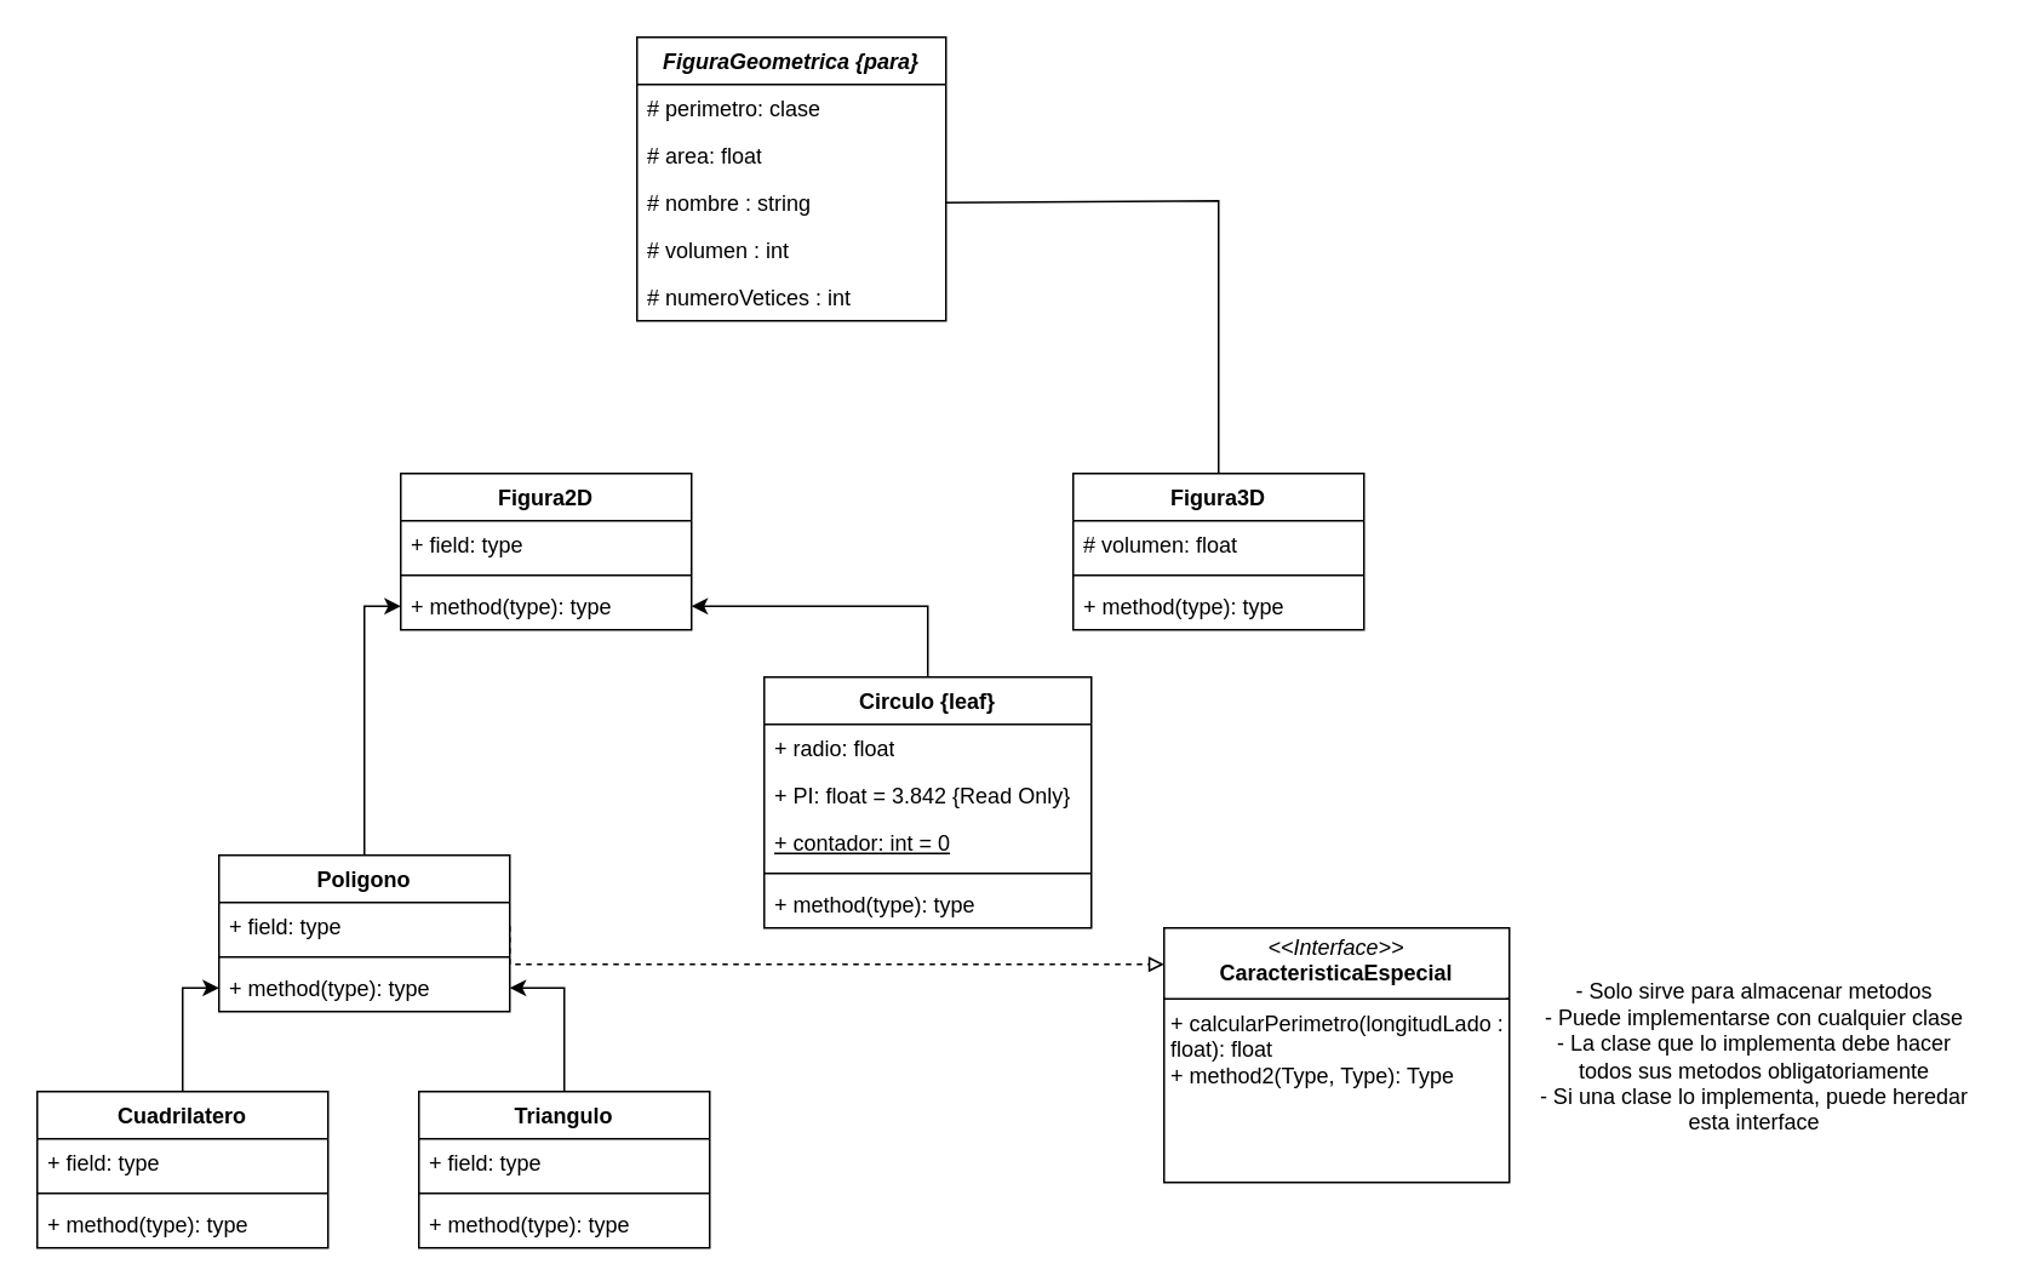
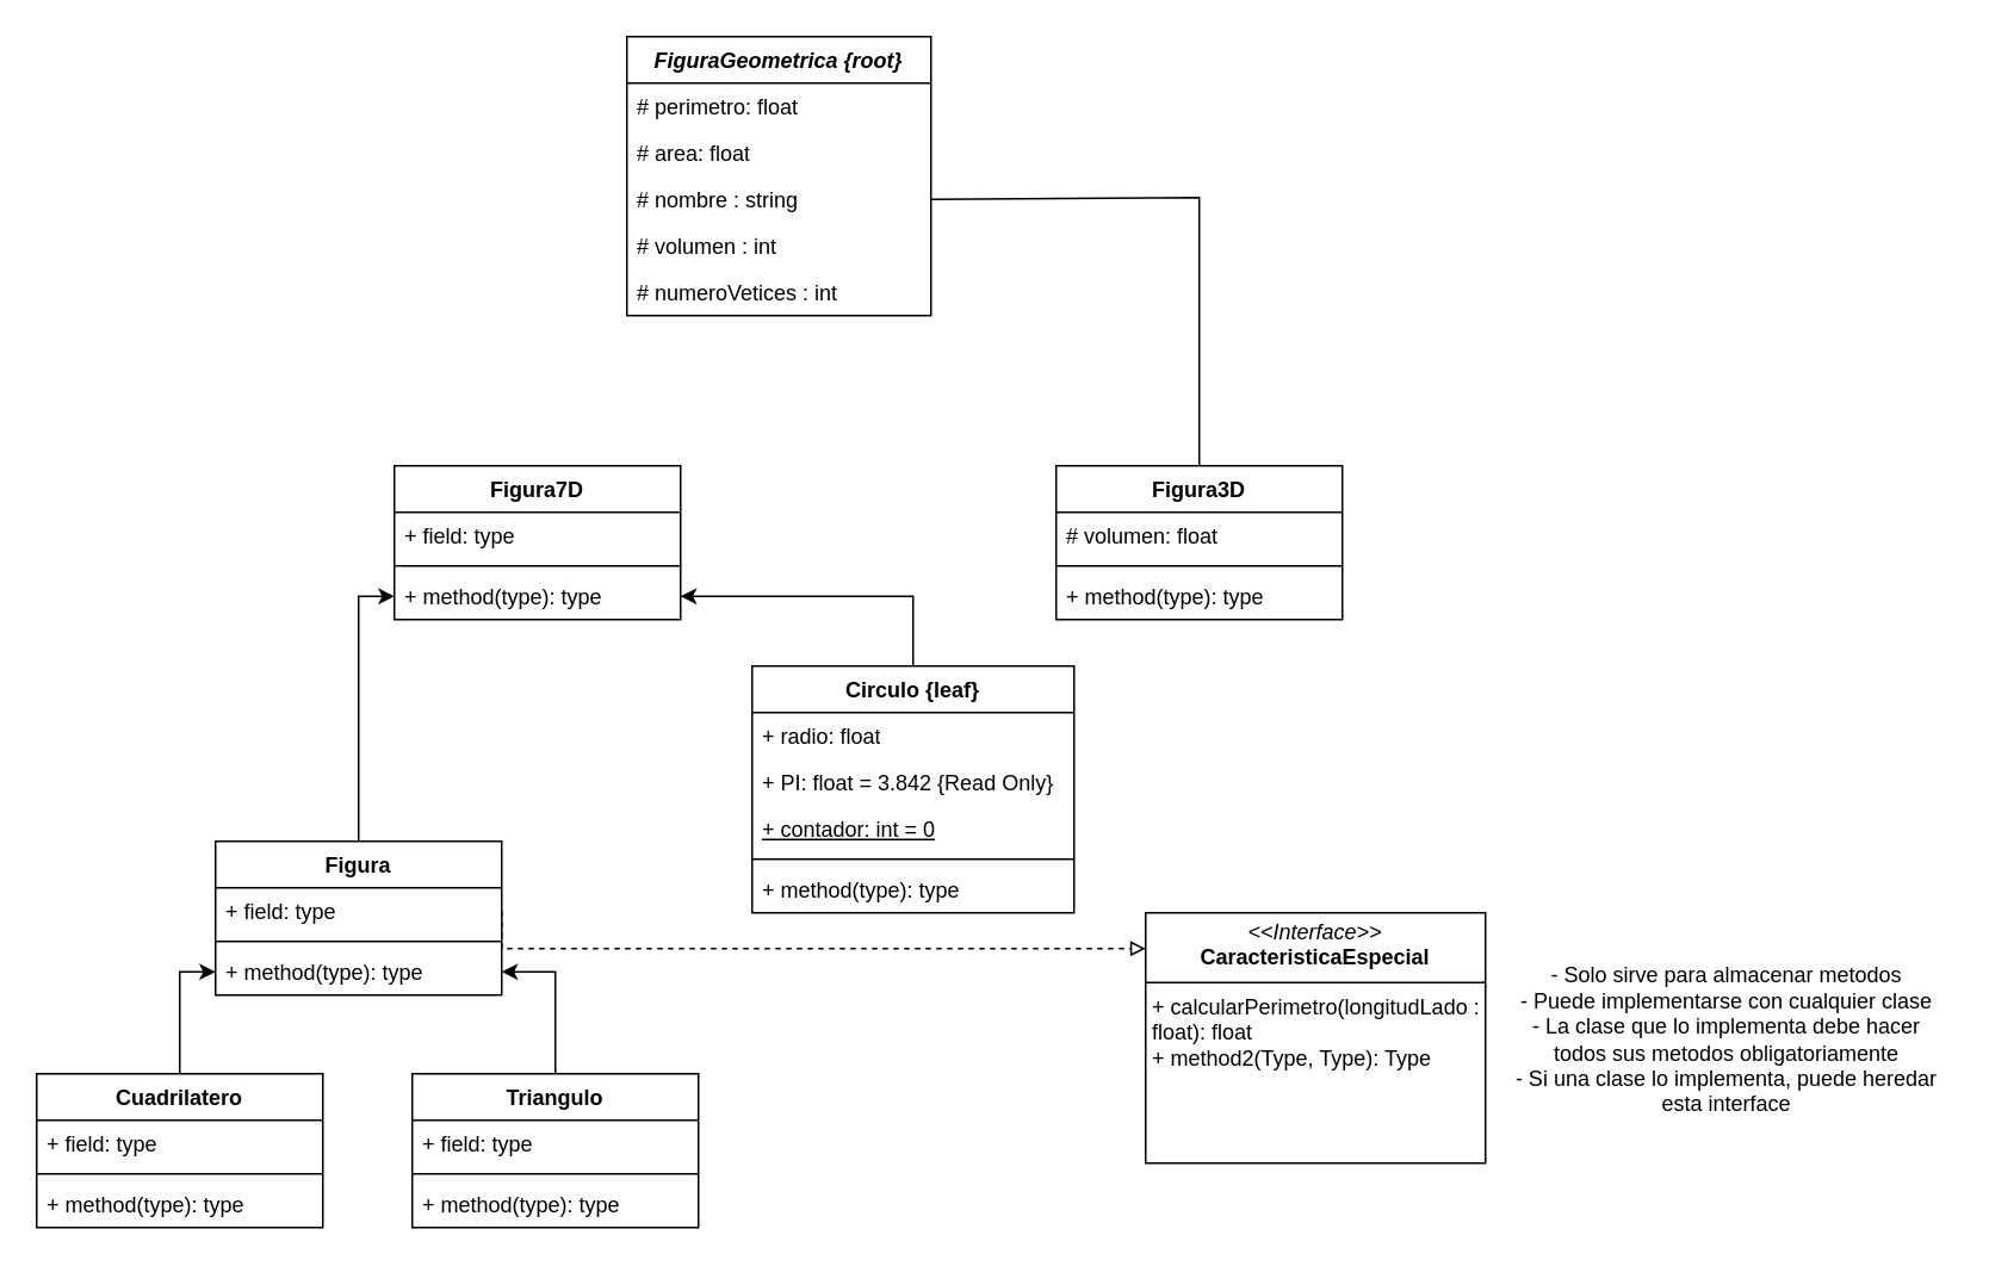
  <mxCell id="0" />
  <mxCell id="1" parent="0" />
- <mxCell id="2" value="&lt;i&gt;FiguraGeometrica {para}&lt;/i&gt;" style="swimlane;fontStyle=1;align=center;verticalAlign=top;childLayout=stackLayout;horizontal=1;startSize=26;horizontalStack=0;resizeParent=1;resizeParentMax=0;resizeLast=0;collapsible=1;marginBottom=0;whiteSpace=wrap;html=1;" vertex="1" parent="1"><mxGeometry x="350" y="20" width="170" height="156" as="geometry" /></mxCell>
- <mxCell id="3" value="# perimetro: clase" style="text;strokeColor=none;fillColor=none;align=left;verticalAlign=top;spacingLeft=4;spacingRight=4;overflow=hidden;rotatable=0;points=[[0,0.5],[1,0.5]];portConstraint=eastwest;whiteSpace=wrap;html=1;" vertex="1" parent="2"><mxGeometry y="26" width="170" height="26" as="geometry" /></mxCell>
+ <mxCell id="2" value="&lt;i&gt;FiguraGeometrica {root}&lt;/i&gt;" style="swimlane;fontStyle=1;align=center;verticalAlign=top;childLayout=stackLayout;horizontal=1;startSize=26;horizontalStack=0;resizeParent=1;resizeParentMax=0;resizeLast=0;collapsible=1;marginBottom=0;whiteSpace=wrap;html=1;" vertex="1" parent="1"><mxGeometry x="350" y="20" width="170" height="156" as="geometry" /></mxCell>
+ <mxCell id="3" value="# perimetro: float" style="text;strokeColor=none;fillColor=none;align=left;verticalAlign=top;spacingLeft=4;spacingRight=4;overflow=hidden;rotatable=0;points=[[0,0.5],[1,0.5]];portConstraint=eastwest;whiteSpace=wrap;html=1;" vertex="1" parent="2"><mxGeometry y="26" width="170" height="26" as="geometry" /></mxCell>
  <mxCell id="4" value="# area: float" style="text;strokeColor=none;fillColor=none;align=left;verticalAlign=top;spacingLeft=4;spacingRight=4;overflow=hidden;rotatable=0;points=[[0,0.5],[1,0.5]];portConstraint=eastwest;whiteSpace=wrap;html=1;" vertex="1" parent="2"><mxGeometry y="52" width="170" height="26" as="geometry" /></mxCell>
  <mxCell id="5" value="# nombre : string" style="text;strokeColor=none;fillColor=none;align=left;verticalAlign=top;spacingLeft=4;spacingRight=4;overflow=hidden;rotatable=0;points=[[0,0.5],[1,0.5]];portConstraint=eastwest;whiteSpace=wrap;html=1;" vertex="1" parent="2"><mxGeometry y="78" width="170" height="26" as="geometry" /></mxCell>
  <mxCell id="6" value="# volumen : int" style="text;strokeColor=none;fillColor=none;align=left;verticalAlign=top;spacingLeft=4;spacingRight=4;overflow=hidden;rotatable=0;points=[[0,0.5],[1,0.5]];portConstraint=eastwest;whiteSpace=wrap;html=1;" vertex="1" parent="2"><mxGeometry y="104" width="170" height="26" as="geometry" /></mxCell>
  <mxCell id="7" value="# numeroVetices : int" style="text;strokeColor=none;fillColor=none;align=left;verticalAlign=top;spacingLeft=4;spacingRight=4;overflow=hidden;rotatable=0;points=[[0,0.5],[1,0.5]];portConstraint=eastwest;whiteSpace=wrap;html=1;" vertex="1" parent="2"><mxGeometry y="130" width="170" height="26" as="geometry" /></mxCell>
- <mxCell id="8" value="Figura2D" style="swimlane;fontStyle=1;align=center;verticalAlign=top;childLayout=stackLayout;horizontal=1;startSize=26;horizontalStack=0;resizeParent=1;resizeParentMax=0;resizeLast=0;collapsible=1;marginBottom=0;whiteSpace=wrap;html=1;" vertex="1" parent="1"><mxGeometry x="220" y="260" width="160" height="86" as="geometry" /></mxCell>
+ <mxCell id="8" value="Figura7D" style="swimlane;fontStyle=1;align=center;verticalAlign=top;childLayout=stackLayout;horizontal=1;startSize=26;horizontalStack=0;resizeParent=1;resizeParentMax=0;resizeLast=0;collapsible=1;marginBottom=0;whiteSpace=wrap;html=1;" vertex="1" parent="1"><mxGeometry x="220" y="260" width="160" height="86" as="geometry" /></mxCell>
  <mxCell id="9" value="+ field: type" style="text;strokeColor=none;fillColor=none;align=left;verticalAlign=top;spacingLeft=4;spacingRight=4;overflow=hidden;rotatable=0;points=[[0,0.5],[1,0.5]];portConstraint=eastwest;whiteSpace=wrap;html=1;" vertex="1" parent="8"><mxGeometry y="26" width="160" height="26" as="geometry" /></mxCell>
  <mxCell id="10" value="" style="line;strokeWidth=1;fillColor=none;align=left;verticalAlign=middle;spacingTop=-1;spacingLeft=3;spacingRight=3;rotatable=0;labelPosition=right;points=[];portConstraint=eastwest;strokeColor=inherit;" vertex="1" parent="8"><mxGeometry y="52" width="160" height="8" as="geometry" /></mxCell>
  <mxCell id="11" value="+ method(type): type" style="text;strokeColor=none;fillColor=none;align=left;verticalAlign=top;spacingLeft=4;spacingRight=4;overflow=hidden;rotatable=0;points=[[0,0.5],[1,0.5]];portConstraint=eastwest;whiteSpace=wrap;html=1;" vertex="1" parent="8"><mxGeometry y="60" width="160" height="26" as="geometry" /></mxCell>
  <mxCell id="12" style="edgeStyle=orthogonalEdgeStyle;rounded=0;orthogonalLoop=1;jettySize=auto;html=1;exitX=0.5;exitY=0;exitDx=0;exitDy=0;entryX=1;entryY=0.5;entryDx=0;entryDy=0;endArrow=none;endFill=0;" edge="1" parent="1" source="13" target="5"><mxGeometry relative="1" as="geometry"><mxPoint x="650" y="197" as="targetPoint" /><Array as="points"><mxPoint x="670" y="110" /></Array></mxGeometry></mxCell>
  <mxCell id="13" value="Figura3D" style="swimlane;fontStyle=1;align=center;verticalAlign=top;childLayout=stackLayout;horizontal=1;startSize=26;horizontalStack=0;resizeParent=1;resizeParentMax=0;resizeLast=0;collapsible=1;marginBottom=0;whiteSpace=wrap;html=1;" vertex="1" parent="1"><mxGeometry x="590" y="260" width="160" height="86" as="geometry" /></mxCell>
  <mxCell id="14" value="# volumen: float" style="text;strokeColor=none;fillColor=none;align=left;verticalAlign=top;spacingLeft=4;spacingRight=4;overflow=hidden;rotatable=0;points=[[0,0.5],[1,0.5]];portConstraint=eastwest;whiteSpace=wrap;html=1;" vertex="1" parent="13"><mxGeometry y="26" width="160" height="26" as="geometry" /></mxCell>
  <mxCell id="15" value="" style="line;strokeWidth=1;fillColor=none;align=left;verticalAlign=middle;spacingTop=-1;spacingLeft=3;spacingRight=3;rotatable=0;labelPosition=right;points=[];portConstraint=eastwest;strokeColor=inherit;" vertex="1" parent="13"><mxGeometry y="52" width="160" height="8" as="geometry" /></mxCell>
  <mxCell id="16" value="+ method(type): type" style="text;strokeColor=none;fillColor=none;align=left;verticalAlign=top;spacingLeft=4;spacingRight=4;overflow=hidden;rotatable=0;points=[[0,0.5],[1,0.5]];portConstraint=eastwest;whiteSpace=wrap;html=1;" vertex="1" parent="13"><mxGeometry y="60" width="160" height="26" as="geometry" /></mxCell>
  <mxCell id="17" style="edgeStyle=orthogonalEdgeStyle;rounded=0;orthogonalLoop=1;jettySize=auto;html=1;exitX=0.5;exitY=0;exitDx=0;exitDy=0;entryX=0;entryY=0.5;entryDx=0;entryDy=0;" edge="1" parent="1" source="18" target="11"><mxGeometry relative="1" as="geometry" /></mxCell>
- <mxCell id="18" value="Poligono" style="swimlane;fontStyle=1;align=center;verticalAlign=top;childLayout=stackLayout;horizontal=1;startSize=26;horizontalStack=0;resizeParent=1;resizeParentMax=0;resizeLast=0;collapsible=1;marginBottom=0;whiteSpace=wrap;html=1;" vertex="1" parent="1"><mxGeometry x="120" y="470" width="160" height="86" as="geometry" /></mxCell>
+ <mxCell id="18" value="Figura" style="swimlane;fontStyle=1;align=center;verticalAlign=top;childLayout=stackLayout;horizontal=1;startSize=26;horizontalStack=0;resizeParent=1;resizeParentMax=0;resizeLast=0;collapsible=1;marginBottom=0;whiteSpace=wrap;html=1;" vertex="1" parent="1"><mxGeometry x="120" y="470" width="160" height="86" as="geometry" /></mxCell>
  <mxCell id="19" value="+ field: type" style="text;strokeColor=none;fillColor=none;align=left;verticalAlign=top;spacingLeft=4;spacingRight=4;overflow=hidden;rotatable=0;points=[[0,0.5],[1,0.5]];portConstraint=eastwest;whiteSpace=wrap;html=1;" vertex="1" parent="18"><mxGeometry y="26" width="160" height="26" as="geometry" /></mxCell>
  <mxCell id="20" value="" style="line;strokeWidth=1;fillColor=none;align=left;verticalAlign=middle;spacingTop=-1;spacingLeft=3;spacingRight=3;rotatable=0;labelPosition=right;points=[];portConstraint=eastwest;strokeColor=inherit;" vertex="1" parent="18"><mxGeometry y="52" width="160" height="8" as="geometry" /></mxCell>
  <mxCell id="21" value="+ method(type): type" style="text;strokeColor=none;fillColor=none;align=left;verticalAlign=top;spacingLeft=4;spacingRight=4;overflow=hidden;rotatable=0;points=[[0,0.5],[1,0.5]];portConstraint=eastwest;whiteSpace=wrap;html=1;" vertex="1" parent="18"><mxGeometry y="60" width="160" height="26" as="geometry" /></mxCell>
  <mxCell id="22" style="edgeStyle=orthogonalEdgeStyle;rounded=0;orthogonalLoop=1;jettySize=auto;html=1;exitX=0.5;exitY=0;exitDx=0;exitDy=0;entryX=0;entryY=0.5;entryDx=0;entryDy=0;" edge="1" parent="1" source="23" target="21"><mxGeometry relative="1" as="geometry" /></mxCell>
  <mxCell id="23" value="Cuadrilatero" style="swimlane;fontStyle=1;align=center;verticalAlign=top;childLayout=stackLayout;horizontal=1;startSize=26;horizontalStack=0;resizeParent=1;resizeParentMax=0;resizeLast=0;collapsible=1;marginBottom=0;whiteSpace=wrap;html=1;" vertex="1" parent="1"><mxGeometry y="600" width="160" height="86" as="geometry" x="20" /></mxCell>
  <mxCell id="24" value="+ field: type" style="text;strokeColor=none;fillColor=none;align=left;verticalAlign=top;spacingLeft=4;spacingRight=4;overflow=hidden;rotatable=0;points=[[0,0.5],[1,0.5]];portConstraint=eastwest;whiteSpace=wrap;html=1;" vertex="1" parent="23"><mxGeometry y="26" width="160" height="26" as="geometry" /></mxCell>
  <mxCell id="25" value="" style="line;strokeWidth=1;fillColor=none;align=left;verticalAlign=middle;spacingTop=-1;spacingLeft=3;spacingRight=3;rotatable=0;labelPosition=right;points=[];portConstraint=eastwest;strokeColor=inherit;" vertex="1" parent="23"><mxGeometry y="52" width="160" height="8" as="geometry" /></mxCell>
  <mxCell id="26" value="+ method(type): type" style="text;strokeColor=none;fillColor=none;align=left;verticalAlign=top;spacingLeft=4;spacingRight=4;overflow=hidden;rotatable=0;points=[[0,0.5],[1,0.5]];portConstraint=eastwest;whiteSpace=wrap;html=1;" vertex="1" parent="23"><mxGeometry y="60" width="160" height="26" as="geometry" /></mxCell>
  <mxCell id="27" style="edgeStyle=orthogonalEdgeStyle;rounded=0;orthogonalLoop=1;jettySize=auto;html=1;exitX=0.5;exitY=0;exitDx=0;exitDy=0;entryX=1;entryY=0.5;entryDx=0;entryDy=0;" edge="1" parent="1" source="28" target="21"><mxGeometry relative="1" as="geometry" /></mxCell>
  <mxCell id="28" value="Triangulo" style="swimlane;fontStyle=1;align=center;verticalAlign=top;childLayout=stackLayout;horizontal=1;startSize=26;horizontalStack=0;resizeParent=1;resizeParentMax=0;resizeLast=0;collapsible=1;marginBottom=0;whiteSpace=wrap;html=1;" vertex="1" parent="1"><mxGeometry x="230" y="600" width="160" height="86" as="geometry" /></mxCell>
  <mxCell id="29" value="+ field: type" style="text;strokeColor=none;fillColor=none;align=left;verticalAlign=top;spacingLeft=4;spacingRight=4;overflow=hidden;rotatable=0;points=[[0,0.5],[1,0.5]];portConstraint=eastwest;whiteSpace=wrap;html=1;" vertex="1" parent="28"><mxGeometry y="26" width="160" height="26" as="geometry" /></mxCell>
  <mxCell id="30" value="" style="line;strokeWidth=1;fillColor=none;align=left;verticalAlign=middle;spacingTop=-1;spacingLeft=3;spacingRight=3;rotatable=0;labelPosition=right;points=[];portConstraint=eastwest;strokeColor=inherit;" vertex="1" parent="28"><mxGeometry y="52" width="160" height="8" as="geometry" /></mxCell>
  <mxCell id="31" value="+ method(type): type" style="text;strokeColor=none;fillColor=none;align=left;verticalAlign=top;spacingLeft=4;spacingRight=4;overflow=hidden;rotatable=0;points=[[0,0.5],[1,0.5]];portConstraint=eastwest;whiteSpace=wrap;html=1;" vertex="1" parent="28"><mxGeometry y="60" width="160" height="26" as="geometry" /></mxCell>
  <mxCell id="32" style="edgeStyle=orthogonalEdgeStyle;rounded=0;orthogonalLoop=1;jettySize=auto;html=1;exitX=0.5;exitY=0;exitDx=0;exitDy=0;entryX=1;entryY=0.5;entryDx=0;entryDy=0;" edge="1" parent="1" source="33" target="11"><mxGeometry relative="1" as="geometry" /></mxCell>
  <mxCell id="33" value="Circulo {leaf}" style="swimlane;fontStyle=1;align=center;verticalAlign=top;childLayout=stackLayout;horizontal=1;startSize=26;horizontalStack=0;resizeParent=1;resizeParentMax=0;resizeLast=0;collapsible=1;marginBottom=0;whiteSpace=wrap;html=1;" vertex="1" parent="1"><mxGeometry x="420" y="372" width="180" height="138" as="geometry" /></mxCell>
  <mxCell id="34" value="+ radio: float" style="text;strokeColor=none;fillColor=none;align=left;verticalAlign=top;spacingLeft=4;spacingRight=4;overflow=hidden;rotatable=0;points=[[0,0.5],[1,0.5]];portConstraint=eastwest;whiteSpace=wrap;html=1;" vertex="1" parent="33"><mxGeometry y="26" width="180" height="26" as="geometry" /></mxCell>
  <mxCell id="35" value="+ PI: float = 3.842 {Read Only}" style="text;strokeColor=none;fillColor=none;align=left;verticalAlign=top;spacingLeft=4;spacingRight=4;overflow=hidden;rotatable=0;points=[[0,0.5],[1,0.5]];portConstraint=eastwest;whiteSpace=wrap;html=1;" vertex="1" parent="33"><mxGeometry y="52" width="180" height="26" as="geometry" /></mxCell>
  <mxCell id="36" value="&lt;u&gt;+ contador: int = 0&lt;/u&gt;" style="text;strokeColor=none;fillColor=none;align=left;verticalAlign=top;spacingLeft=4;spacingRight=4;overflow=hidden;rotatable=0;points=[[0,0.5],[1,0.5]];portConstraint=eastwest;whiteSpace=wrap;html=1;" vertex="1" parent="33"><mxGeometry y="78" width="180" height="26" as="geometry" /></mxCell>
  <mxCell id="37" value="" style="line;strokeWidth=1;fillColor=none;align=left;verticalAlign=middle;spacingTop=-1;spacingLeft=3;spacingRight=3;rotatable=0;labelPosition=right;points=[];portConstraint=eastwest;strokeColor=inherit;" vertex="1" parent="33"><mxGeometry y="104" width="180" height="8" as="geometry" /></mxCell>
  <mxCell id="38" value="+ method(type): type" style="text;strokeColor=none;fillColor=none;align=left;verticalAlign=top;spacingLeft=4;spacingRight=4;overflow=hidden;rotatable=0;points=[[0,0.5],[1,0.5]];portConstraint=eastwest;whiteSpace=wrap;html=1;" vertex="1" parent="33"><mxGeometry y="112" width="180" height="26" as="geometry" /></mxCell>
  <mxCell id="39" value="&lt;p style=&quot;margin:0px;margin-top:4px;text-align:center;&quot;&gt;&lt;i&gt;&amp;lt;&amp;lt;Interface&amp;gt;&amp;gt;&lt;/i&gt;&lt;br&gt;&lt;b&gt;CaracteristicaEspecial&lt;/b&gt;&lt;/p&gt;&lt;hr size=&quot;1&quot; style=&quot;border-style:solid;&quot;&gt;&lt;p style=&quot;margin:0px;margin-left:4px;&quot;&gt;&lt;span style=&quot;background-color: initial;&quot;&gt;+ calcularPerimetro(longitudLado : float): float&lt;/span&gt;&lt;br&gt;&lt;/p&gt;&lt;p style=&quot;margin:0px;margin-left:4px;&quot;&gt;+ method2(Type, Type): Type&lt;/p&gt;" style="verticalAlign=top;align=left;overflow=fill;html=1;whiteSpace=wrap;" vertex="1" parent="1"><mxGeometry x="640" y="510" width="190" height="140" as="geometry" /></mxCell>
  <mxCell id="40" value="- Solo sirve para almacenar metodos&lt;div&gt;- Puede implementarse con cualquier clase&lt;/div&gt;&lt;div&gt;- La clase que lo implementa debe hacer todos sus metodos obligatoriamente&lt;/div&gt;&lt;div&gt;- Si una clase lo implementa, puede heredar esta interface&lt;/div&gt;" style="text;html=1;align=center;verticalAlign=middle;whiteSpace=wrap;rounded=0;" vertex="1" parent="1"><mxGeometry x="840" y="476" width="250" height="210" as="geometry" /></mxCell>
  <mxCell id="41" style="edgeStyle=orthogonalEdgeStyle;rounded=0;orthogonalLoop=1;jettySize=auto;html=1;exitX=1;exitY=0.5;exitDx=0;exitDy=0;fontFamily=Helvetica;fontSize=12;fontColor=default;dashed=1;endArrow=block;endFill=0;" edge="1" parent="1" source="19"><mxGeometry relative="1" as="geometry"><mxPoint x="640" y="530" as="targetPoint" /><Array as="points"><mxPoint x="280" y="530" /></Array></mxGeometry></mxCell>
